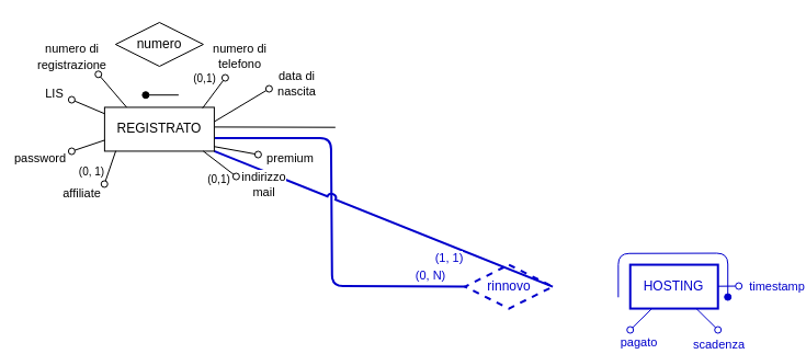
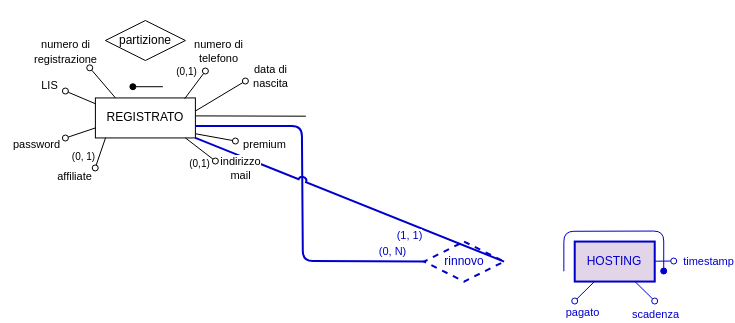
  <mxCell id="0" />
  <mxCell id="1" parent="0" />
  <mxCell id="2" style="edgeStyle=none;shape=connector;rounded=1;jumpStyle=arc;html=1;labelBackgroundColor=default;strokeColor=default;fontFamily=Helvetica;fontSize=11;fontColor=default;endArrow=none;endFill=0;exitX=1.001;exitY=0.449;exitDx=0;exitDy=0;exitPerimeter=0;" parent="1" source="17" edge="1"><mxGeometry relative="1" as="geometry"><Array as="points" /><mxPoint x="304.9" y="180.53" as="sourcePoint" /><mxPoint x="305.352" y="115.694" as="targetPoint" /></mxGeometry></mxCell>
  <mxCell id="3" style="edgeStyle=none;shape=connector;rounded=1;jumpStyle=arc;html=1;entryX=0;entryY=0.5;entryDx=0;entryDy=0;labelBackgroundColor=default;strokeColor=#0000CC;fontFamily=Helvetica;fontSize=11;fontColor=default;endArrow=none;endFill=0;strokeWidth=2;" parent="1" target="5" edge="1"><mxGeometry relative="1" as="geometry"><Array as="points"><mxPoint x="301.37" y="125.53" /><mxPoint x="302.37" y="260.53" /></Array><mxPoint x="195.37" y="125.53" as="sourcePoint" /></mxGeometry></mxCell>
  <mxCell id="4" value="(0, N)" style="edgeLabel;html=1;align=center;verticalAlign=middle;resizable=0;points=[];strokeColor=#0000CC;fontColor=#0000CC;" parent="3" vertex="1" connectable="0"><mxGeometry x="0.861" y="1" relative="1" as="geometry"><mxPoint x="-7" y="-9" as="offset" /></mxGeometry></mxCell>
  <mxCell id="5" value="rinnovo" style="rhombus;whiteSpace=wrap;html=1;strokeColor=#0000CC;fontColor=#0000CC;strokeWidth=2;dashed=1;" parent="1" vertex="1"><mxGeometry x="423.59" y="241.06" width="80" height="40" as="geometry" /></mxCell>
  <mxCell id="6" value="(1, 1)" style="edgeStyle=none;jumpStyle=arc;html=1;exitX=1;exitY=0.5;exitDx=0;exitDy=0;startArrow=none;startFill=0;endArrow=none;endFill=0;strokeColor=#0000CC;fontColor=#0000CC;endSize=6;strokeWidth=2;" parent="1" source="5" target="17" edge="1"><mxGeometry x="-0.416" y="11" relative="1" as="geometry"><mxPoint as="offset" /><mxPoint x="667.57" y="320.77" as="sourcePoint" /></mxGeometry></mxCell>
- <mxCell id="7" value="HOSTING" style="whiteSpace=wrap;html=1;strokeColor=#0000CC;fontColor=#0000CC;strokeWidth=2;" parent="1" vertex="1"><mxGeometry x="574.23" y="241.06" width="80" height="40" as="geometry" /></mxCell>
+ <mxCell id="7" value="HOSTING" style="whiteSpace=wrap;html=1;strokeColor=#0000CC;fontColor=#0000CC;strokeWidth=2;fillColor=#e1d5e7;" parent="1" vertex="1"><mxGeometry x="574.23" y="241.06" width="80" height="40" as="geometry" /></mxCell>
  <mxCell id="8" style="edgeStyle=none;shape=connector;rounded=1;fillStyle=auto;html=1;labelBackgroundColor=default;strokeColor=#0000CC;strokeWidth=1;fontFamily=Helvetica;fontSize=11;fontColor=#0000CC;endArrow=none;endFill=0;startSize=6;endSize=6;fillColor=#000000;startArrow=oval;startFill=0;" parent="1" target="7" edge="1"><mxGeometry relative="1" as="geometry"><mxPoint x="633.23" y="260.795" as="targetPoint" /><mxPoint x="673.23" y="260.53" as="sourcePoint" /></mxGeometry></mxCell>
  <mxCell id="9" value="timestamp" style="edgeLabel;html=1;align=center;verticalAlign=middle;resizable=0;points=[];fontSize=11;fontFamily=Helvetica;fontColor=#0000CC;strokeColor=#0000CC;" parent="8" vertex="1" connectable="0"><mxGeometry x="-0.257" y="1" relative="1" as="geometry"><mxPoint x="41" y="-1" as="offset" /></mxGeometry></mxCell>
  <mxCell id="10" style="edgeStyle=none;shape=connector;rounded=1;fillStyle=auto;html=1;labelBackgroundColor=default;strokeColor=#0000CC;strokeWidth=1;fontFamily=Helvetica;fontSize=11;fontColor=#0000CC;endArrow=none;endFill=0;startSize=6;endSize=6;fillColor=#000000;startArrow=oval;startFill=1;" parent="1" edge="1"><mxGeometry relative="1" as="geometry"><mxPoint x="563.35" y="270.81" as="targetPoint" /><mxPoint x="663.23" y="270.53" as="sourcePoint" /><Array as="points"><mxPoint x="663.23" y="230.53" /><mxPoint x="563.35" y="230.81" /></Array></mxGeometry></mxCell>
  <mxCell id="11" style="edgeStyle=none;shape=connector;rounded=1;fillStyle=auto;html=1;labelBackgroundColor=default;strokeColor=#0000CC;strokeWidth=1;fontFamily=Helvetica;fontSize=11;fontColor=#0000CC;endArrow=none;endFill=0;startSize=6;endSize=6;fillColor=#000000;startArrow=oval;startFill=0;" parent="1" target="7" edge="1"><mxGeometry relative="1" as="geometry"><mxPoint x="664.23" y="270.701" as="targetPoint" /><mxPoint x="574.23" y="300.53" as="sourcePoint" /></mxGeometry></mxCell>
  <mxCell id="12" value="pagato" style="edgeLabel;html=1;align=center;verticalAlign=middle;resizable=0;points=[];fontSize=11;fontFamily=Helvetica;fontColor=#0000CC;strokeColor=#0000CC;" parent="11" vertex="1" connectable="0"><mxGeometry x="-0.257" y="1" relative="1" as="geometry"><mxPoint x="1" y="19" as="offset" /></mxGeometry></mxCell>
  <mxCell id="13" style="edgeStyle=none;shape=connector;rounded=1;fillStyle=auto;html=1;labelBackgroundColor=default;strokeColor=#0000CC;strokeWidth=1;fontFamily=Helvetica;fontSize=11;fontColor=#0000CC;endArrow=none;endFill=0;startSize=6;endSize=6;fillColor=#000000;startArrow=oval;startFill=0;" parent="1" target="7" edge="1"><mxGeometry relative="1" as="geometry"><mxPoint x="614.096" y="291.06" as="targetPoint" /><mxPoint x="654.23" y="300.53" as="sourcePoint" /></mxGeometry></mxCell>
  <mxCell id="14" value="scadenza" style="edgeLabel;html=1;align=center;verticalAlign=middle;resizable=0;points=[];fontSize=11;fontFamily=Helvetica;fontColor=#0000CC;strokeColor=#0000CC;" parent="13" vertex="1" connectable="0"><mxGeometry x="-0.257" y="1" relative="1" as="geometry"><mxPoint x="8" y="19" as="offset" /></mxGeometry></mxCell>
- <mxCell id="15" value="numero" style="rhombus;whiteSpace=wrap;html=1;" parent="1" vertex="1"><mxGeometry x="104.9" y="20" width="80" height="40" as="geometry" /></mxCell>
+ <mxCell id="15" value="partizione" style="rhombus;whiteSpace=wrap;html=1;" parent="1" vertex="1"><mxGeometry x="104.9" y="20" width="80" height="40" as="geometry" /></mxCell>
  <mxCell id="16" value="" style="endArrow=oval;html=1;fillStyle=auto;strokeWidth=1;startSize=6;endSize=6;fillColor=#000000;startArrow=none;startFill=0;endFill=1;" parent="1" edge="1"><mxGeometry width="50" height="50" relative="1" as="geometry"><mxPoint x="162.37" y="86.21" as="sourcePoint" /><mxPoint x="132.37" y="86.21" as="targetPoint" /></mxGeometry></mxCell>
  <mxCell id="17" value="REGISTRATO" style="whiteSpace=wrap;html=1;" parent="1" vertex="1"><mxGeometry x="94.9" y="97.44" width="100" height="40" as="geometry" /></mxCell>
  <mxCell id="18" value="" style="endArrow=oval;html=1;fillStyle=auto;strokeWidth=1;startSize=6;endSize=6;fillColor=#000000;startArrow=none;startFill=0;endFill=0;exitX=0;exitY=0.75;exitDx=0;exitDy=0;" parent="1" source="17" edge="1"><mxGeometry width="50" height="50" relative="1" as="geometry"><mxPoint x="106.23" y="116.24" as="sourcePoint" /><mxPoint x="64.9" y="137.53" as="targetPoint" /></mxGeometry></mxCell>
  <mxCell id="19" value="password" style="edgeLabel;html=1;align=center;verticalAlign=middle;resizable=0;points=[];" parent="18" vertex="1" connectable="0"><mxGeometry x="0.479" y="1" relative="1" as="geometry"><mxPoint x="-38" y="8" as="offset" /></mxGeometry></mxCell>
  <mxCell id="20" value="" style="endArrow=oval;html=1;fillStyle=auto;strokeWidth=1;startSize=6;endSize=6;fillColor=#000000;startArrow=none;startFill=0;endFill=0;exitX=0.899;exitY=0.998;exitDx=0;exitDy=0;exitPerimeter=0;" parent="1" source="17" edge="1"><mxGeometry width="50" height="50" relative="1" as="geometry"><mxPoint x="184.9" y="140.53" as="sourcePoint" /><mxPoint x="214.9" y="160.53" as="targetPoint" /></mxGeometry></mxCell>
  <mxCell id="21" value="indirizzo&lt;br&gt;mail" style="edgeLabel;html=1;align=center;verticalAlign=middle;resizable=0;points=[];" parent="20" vertex="1" connectable="0"><mxGeometry x="0.479" y="1" relative="1" as="geometry"><mxPoint x="32" y="14" as="offset" /></mxGeometry></mxCell>
  <mxCell id="22" value="" style="endArrow=oval;html=1;fillStyle=auto;strokeWidth=1;startSize=6;endSize=6;fillColor=#000000;startArrow=none;startFill=0;endFill=0;exitX=0.893;exitY=0.019;exitDx=0;exitDy=0;exitPerimeter=0;" parent="1" source="17" edge="1"><mxGeometry width="50" height="50" relative="1" as="geometry"><mxPoint x="219.47" y="66.8" as="sourcePoint" /><mxPoint x="204.9" y="70.53" as="targetPoint" /></mxGeometry></mxCell>
  <mxCell id="23" value="numero di&lt;br&gt;telefono" style="edgeLabel;html=1;align=center;verticalAlign=middle;resizable=0;points=[];" parent="22" vertex="1" connectable="0"><mxGeometry x="0.479" y="1" relative="1" as="geometry"><mxPoint x="19" y="-26" as="offset" /></mxGeometry></mxCell>
  <mxCell id="24" value="" style="endArrow=oval;html=1;fillStyle=auto;strokeWidth=1;startSize=6;endSize=6;fillColor=#000000;startArrow=none;startFill=0;endFill=0;" parent="1" edge="1"><mxGeometry width="50" height="50" relative="1" as="geometry"><mxPoint x="194.9" y="110.53" as="sourcePoint" /><mxPoint x="244.9" y="80.53" as="targetPoint" /><Array as="points" /></mxGeometry></mxCell>
  <mxCell id="25" value="data di&lt;br&gt;nascita" style="edgeLabel;html=1;align=center;verticalAlign=middle;resizable=0;points=[];" parent="24" vertex="1" connectable="0"><mxGeometry x="0.479" y="1" relative="1" as="geometry"><mxPoint x="38" y="-12" as="offset" /></mxGeometry></mxCell>
  <mxCell id="26" value="" style="endArrow=oval;html=1;fillStyle=auto;strokeWidth=1;startSize=6;endSize=6;fillColor=#000000;startArrow=none;startFill=0;endFill=0;exitX=0;exitY=0.145;exitDx=0;exitDy=0;exitPerimeter=0;" parent="1" source="17" edge="1"><mxGeometry width="50" height="50" relative="1" as="geometry"><mxPoint x="115.345" y="97.44" as="sourcePoint" /><mxPoint x="64.9" y="90.53" as="targetPoint" /><Array as="points" /></mxGeometry></mxCell>
  <mxCell id="27" value="LIS" style="edgeLabel;html=1;align=center;verticalAlign=middle;resizable=0;points=[];" parent="26" vertex="1" connectable="0"><mxGeometry x="0.479" y="1" relative="1" as="geometry"><mxPoint x="-24" y="-10" as="offset" /></mxGeometry></mxCell>
  <mxCell id="28" value="" style="endArrow=oval;html=1;fillStyle=auto;strokeWidth=1;startSize=6;endSize=6;fillColor=#000000;startArrow=none;startFill=0;endFill=0;exitX=0.997;exitY=0.894;exitDx=0;exitDy=0;exitPerimeter=0;" parent="1" source="17" edge="1"><mxGeometry width="50" height="50" relative="1" as="geometry"><mxPoint x="175.915" y="147.44" as="sourcePoint" /><mxPoint x="234.9" y="140.53" as="targetPoint" /></mxGeometry></mxCell>
  <mxCell id="29" value="premium" style="edgeLabel;html=1;align=center;verticalAlign=middle;resizable=0;points=[];" parent="28" vertex="1" connectable="0"><mxGeometry x="0.479" y="1" relative="1" as="geometry"><mxPoint x="39" y="6" as="offset" /></mxGeometry></mxCell>
  <mxCell id="30" value="&lt;font style=&quot;font-size: 10px;&quot;&gt;(0,1)&lt;/font&gt;" style="text;html=1;align=center;verticalAlign=middle;resizable=0;points=[];autosize=1;strokeColor=none;fillColor=none;" parent="1" vertex="1"><mxGeometry x="165.64" y="56.21" width="40" height="30" as="geometry" /></mxCell>
  <mxCell id="31" value="(0,1)" style="text;html=1;align=center;verticalAlign=middle;resizable=0;points=[];autosize=1;strokeColor=none;fillColor=none;fontSize=10;" parent="1" vertex="1"><mxGeometry x="179.09" y="151.44" width="39" height="24" as="geometry" /></mxCell>
  <mxCell id="32" value="" style="endArrow=oval;html=1;fillStyle=auto;strokeWidth=1;startSize=6;endSize=6;fillColor=#000000;startArrow=none;startFill=0;endFill=0;strokeColor=#000000;exitX=0.102;exitY=0.994;exitDx=0;exitDy=0;exitPerimeter=0;" parent="1" source="17" edge="1"><mxGeometry width="50" height="50" relative="1" as="geometry"><mxPoint x="104.9" y="140.53" as="sourcePoint" /><mxPoint x="94.73" y="167.44" as="targetPoint" /></mxGeometry></mxCell>
  <mxCell id="33" value="&lt;font style=&quot;font-size: 10px;&quot;&gt;(0, 1)&lt;/font&gt;" style="edgeLabel;html=1;align=center;verticalAlign=middle;resizable=0;points=[];fontSize=11;fontFamily=Helvetica;fontColor=default;" parent="1" vertex="1" connectable="0"><mxGeometry x="90.729" y="151.44" as="geometry"><mxPoint x="-8" y="4" as="offset" /></mxGeometry></mxCell>
  <mxCell id="34" value="&lt;font style=&quot;font-size: 11px;&quot;&gt;affiliate&lt;/font&gt;" style="text;html=1;align=center;verticalAlign=middle;resizable=0;points=[];autosize=1;strokeColor=none;fillColor=none;" parent="1" vertex="1"><mxGeometry x="43.71" y="160.53" width="60" height="30" as="geometry" /></mxCell>
  <mxCell id="35" value="" style="endArrow=oval;html=1;fillStyle=auto;strokeWidth=1;startSize=6;endSize=6;fillColor=#000000;startArrow=none;startFill=0;endFill=0;exitX=0.38;exitY=0.002;exitDx=0;exitDy=0;exitPerimeter=0;" parent="1" edge="1"><mxGeometry width="50" height="50" relative="1" as="geometry"><mxPoint x="115" y="97.44" as="sourcePoint" /><mxPoint x="89.24" y="67.32" as="targetPoint" /></mxGeometry></mxCell>
  <mxCell id="36" value="&lt;font style=&quot;font-size: 11px;&quot;&gt;numero di &lt;br&gt;registrazione&lt;/font&gt;" style="text;html=1;align=center;verticalAlign=middle;resizable=0;points=[];autosize=1;strokeColor=none;fillColor=none;" parent="1" vertex="1"><mxGeometry x="20" y="30.53" width="90" height="40" as="geometry" /></mxCell>
